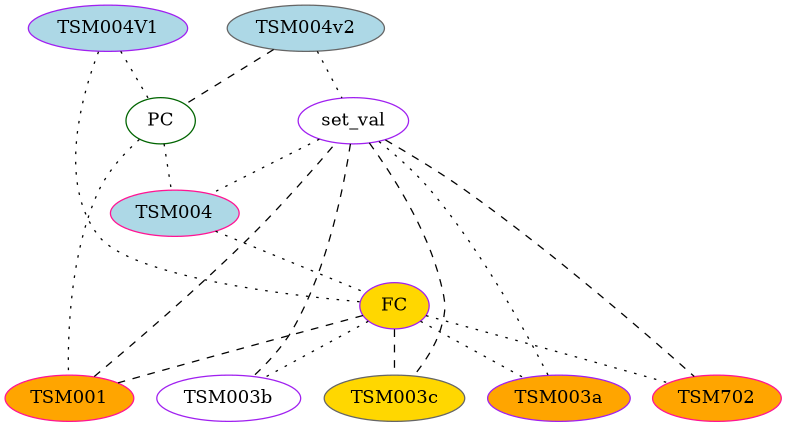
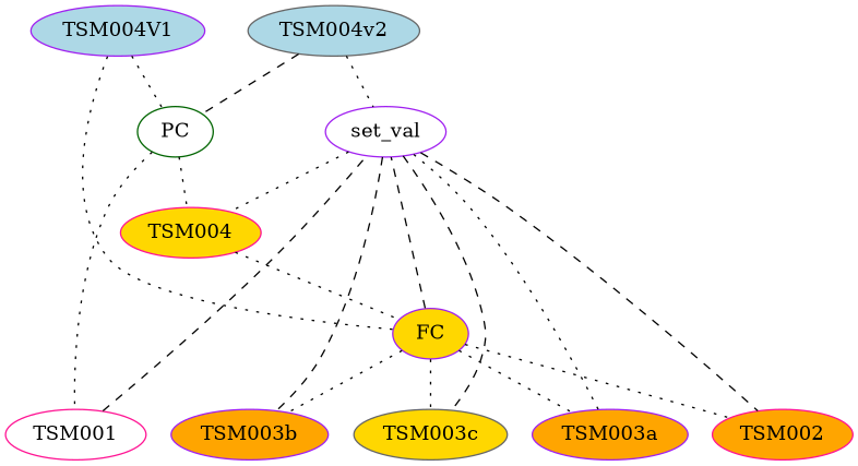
  strict graph {
    node [color=purple fillcolor=lightblue style=filled]
    edge [style=dotted]
    TSM004v2 [color=gray40]
    set_val [fillcolor=white]
    PC [color=darkgreen fillcolor=white]
-   TSM004 [color=deeppink]
-   TSM002 [color=deeppink fillcolor=orange label=TSM702]
-   TSM003b [fillcolor=white]
+   TSM004 [color=deeppink fillcolor=gold]
+   TSM002 [color=deeppink fillcolor=orange]
+   TSM003b [fillcolor=orange]
    TSM003c [color=gray40 fillcolor=gold]
    TSM003a [fillcolor=orange]
-   TSM001 [color=deeppink fillcolor=orange]
+   TSM001 [color=deeppink fillcolor=white]
    FC [fillcolor=gold]
    TSM004V1
    TSM004v2 -- set_val
    TSM004v2 -- PC [style=dashed]
    set_val -- TSM004
    set_val -- TSM002 [style=dashed]
    set_val -- TSM003b [style=dashed]
    set_val -- TSM003c [style=dashed]
    set_val -- TSM003a
    PC -- TSM004
    PC -- TSM001
    TSM004 -- FC
    TSM001 -- set_val [style=dashed]
    FC -- TSM002
    FC -- TSM003b
-   FC -- TSM003c [style=dashed]
+   FC -- TSM003c
    FC -- TSM003a
-   FC -- TSM001 [style=dashed]
+   FC -- set_val [style=dashed]
    TSM004V1 -- PC
    TSM004V1 -- FC
  }
